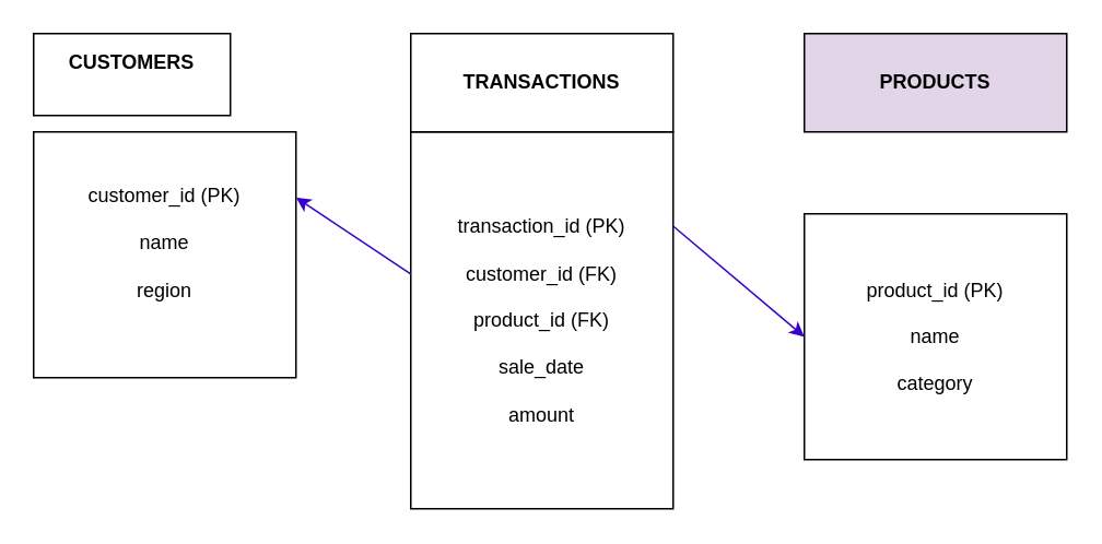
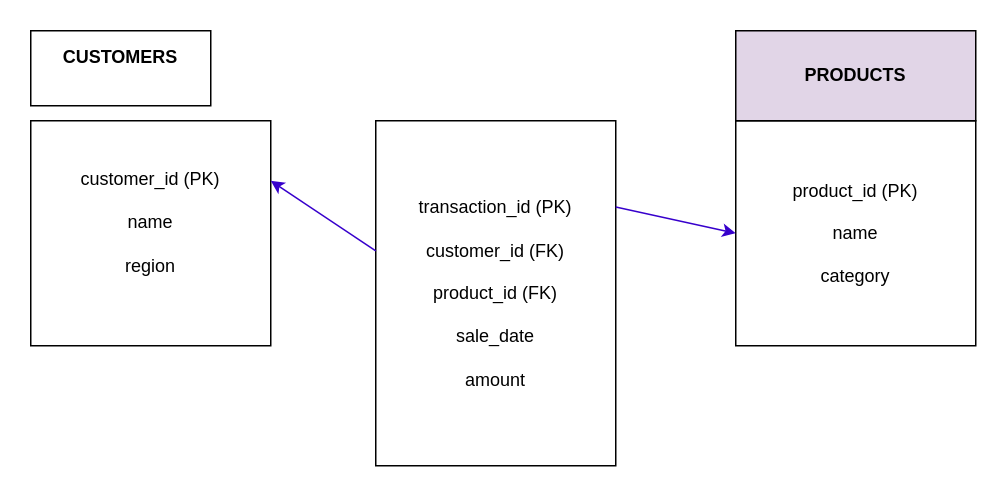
  <mxCell id="0" />
  <mxCell id="1" parent="0" />
  <mxCell id="2" value="&lt;div&gt;&lt;span style=&quot;background-color: transparent; color: light-dark(rgb(0, 0, 0), rgb(255, 255, 255));&quot;&gt;customer_id (PK)&lt;/span&gt;&lt;/div&gt;&lt;div&gt;&lt;br&gt;&lt;/div&gt;&lt;div&gt;name&lt;/div&gt;&lt;div&gt;&lt;br&gt;&lt;/div&gt;&lt;div&gt;region&lt;/div&gt;&lt;div&gt;&lt;br&gt;&lt;/div&gt;" style="rounded=0;whiteSpace=wrap;html=1;" vertex="1" parent="1"><mxGeometry x="20" y="80" width="160" height="150" as="geometry" /></mxCell>
  <mxCell id="3" value="&lt;div&gt;&lt;br&gt;&lt;/div&gt;&lt;div&gt;transaction_id (PK)&lt;/div&gt;&lt;div&gt;&lt;br&gt;&lt;/div&gt;&lt;div&gt;customer_id (FK)&lt;/div&gt;&lt;div&gt;&lt;br&gt;&lt;/div&gt;&lt;div&gt;product_id (FK)&lt;/div&gt;&lt;div&gt;&lt;br&gt;&lt;/div&gt;&lt;div&gt;sale_date&lt;/div&gt;&lt;div&gt;&lt;br&gt;&lt;/div&gt;&lt;div&gt;amount&lt;/div&gt;&lt;div&gt;&lt;br&gt;&lt;/div&gt;" style="rounded=0;whiteSpace=wrap;html=1;" vertex="1" parent="1"><mxGeometry x="250" y="80" width="160" height="230" as="geometry" /></mxCell>
- <mxCell id="4" value="&lt;div&gt;&lt;br&gt;&lt;/div&gt;&lt;div&gt;&lt;span style=&quot;background-color: transparent; color: light-dark(rgb(0, 0, 0), rgb(255, 255, 255));&quot;&gt;product_id (PK)&lt;/span&gt;&lt;/div&gt;&lt;div&gt;&lt;br&gt;&lt;/div&gt;&lt;div&gt;name&lt;/div&gt;&lt;div&gt;&lt;br&gt;&lt;/div&gt;&lt;div&gt;category&lt;/div&gt;&lt;div&gt;&lt;br&gt;&lt;/div&gt;" style="rounded=0;whiteSpace=wrap;html=1;" vertex="1" parent="1"><mxGeometry x="490" y="130" width="160" height="150" as="geometry" /></mxCell>
- <mxCell id="5" value="&lt;b&gt;TRANSACTIONS&lt;/b&gt;" style="rounded=0;whiteSpace=wrap;html=1;" vertex="1" parent="1"><mxGeometry x="250" y="20" width="160" height="60" as="geometry" /></mxCell>
+ <mxCell id="4" value="&lt;div&gt;&lt;br&gt;&lt;/div&gt;&lt;div&gt;&lt;span style=&quot;background-color: transparent; color: light-dark(rgb(0, 0, 0), rgb(255, 255, 255));&quot;&gt;product_id (PK)&lt;/span&gt;&lt;/div&gt;&lt;div&gt;&lt;br&gt;&lt;/div&gt;&lt;div&gt;name&lt;/div&gt;&lt;div&gt;&lt;br&gt;&lt;/div&gt;&lt;div&gt;category&lt;/div&gt;&lt;div&gt;&lt;br&gt;&lt;/div&gt;" style="rounded=0;whiteSpace=wrap;html=1;" vertex="1" parent="1"><mxGeometry x="490" y="80" width="160" height="150" as="geometry" /></mxCell>
  <mxCell id="6" value="&lt;div&gt;&lt;b&gt;CUSTOMERS&lt;/b&gt;&lt;/div&gt;&lt;div&gt;&lt;br&gt;&lt;/div&gt;" style="rounded=0;whiteSpace=wrap;html=1;" vertex="1" parent="1"><mxGeometry x="20" y="20" width="120" height="50" as="geometry" /></mxCell>
  <mxCell id="7" value="&lt;b&gt;PRODUCTS&lt;/b&gt;" style="rounded=0;whiteSpace=wrap;html=1;fillColor=#e1d5e7;" vertex="1" parent="1"><mxGeometry x="490" y="20" width="160" height="60" as="geometry" /></mxCell>
  <mxCell id="8" value="" style="endArrow=classic;html=1;rounded=0;exitX=0;exitY=0.377;exitDx=0;exitDy=0;exitPerimeter=0;fillColor=#6a00ff;strokeColor=#3700CC;" edge="1" parent="1" source="3"><mxGeometry width="50" height="50" relative="1" as="geometry"><mxPoint x="200" y="200" as="sourcePoint" /><mxPoint x="180" y="120" as="targetPoint" /></mxGeometry></mxCell>
  <mxCell id="9" value="" style="endArrow=classic;html=1;rounded=0;exitX=1;exitY=0.25;exitDx=0;exitDy=0;entryX=0;entryY=0.5;entryDx=0;entryDy=0;fillColor=#6a00ff;strokeColor=#3700CC;" edge="1" parent="1" source="3" target="4"><mxGeometry width="50" height="50" relative="1" as="geometry"><mxPoint x="440" y="210" as="sourcePoint" /><mxPoint x="490" y="160" as="targetPoint" /></mxGeometry></mxCell>
